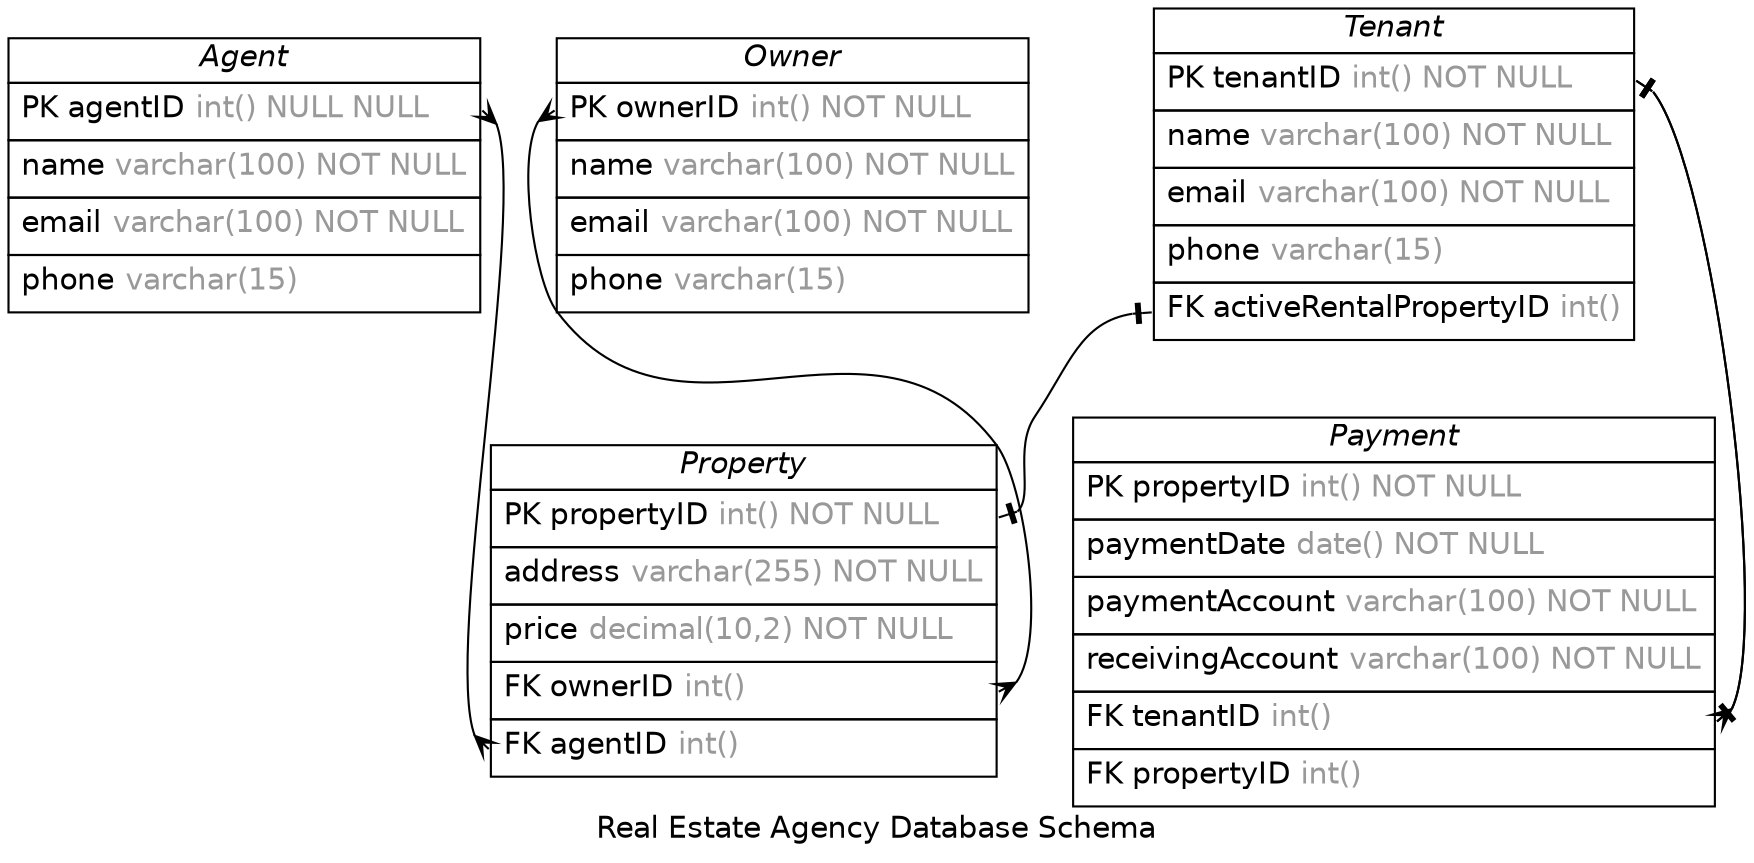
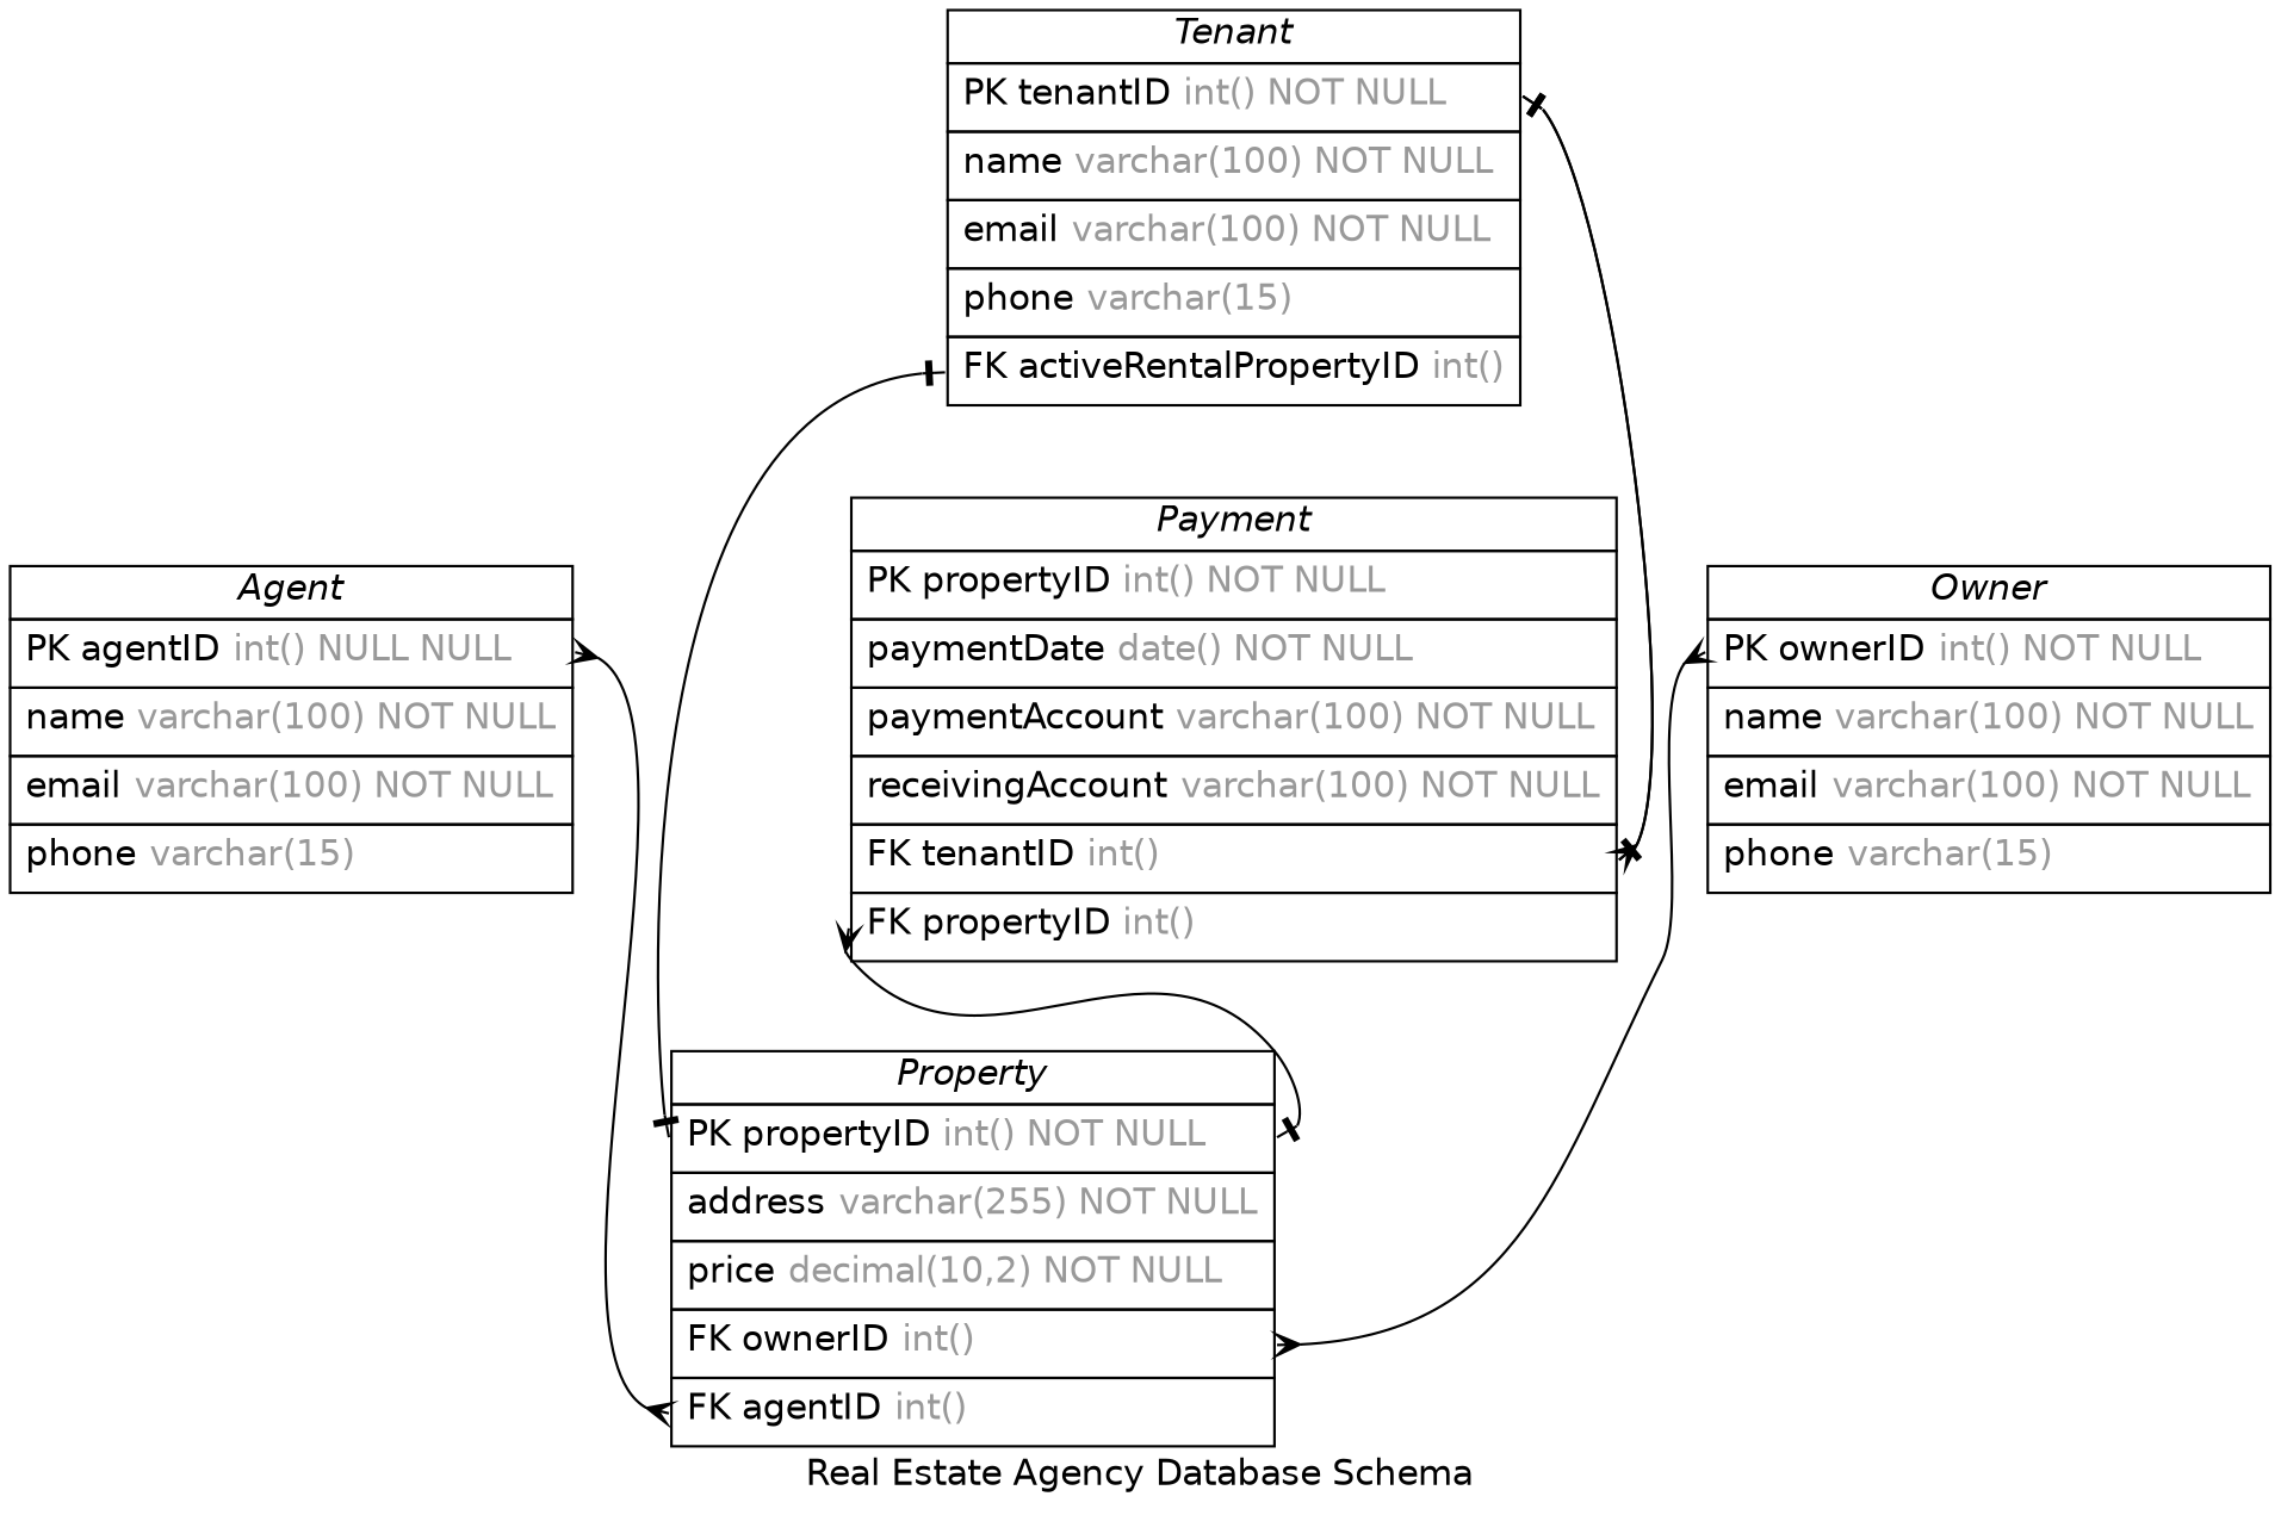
  digraph {
    concentrate=true
    fontname=Helvetica
    label="Real Estate Agency Database Schema"
    nodesep=0.5
    rankdir=TB
    splines=spline
    node [fontname=Helvetica shape=plain]
    edge [arrowhead=noneotee arrowsize=0.9 arrowtail=ocrow dir=both fontname=Helvetica fontsize=12 headport=propertyID labelangle=32 labeldistance=1.8 penwidth=1.0 tailport=tenantID]
    n1 [label=<         <table border="0" cellborder="1" cellspacing="0" >         <tr><td><i>Agent</i></td></tr>         <tr><td port="agentID" align="left" cellpadding="5">PK agentID <font color="grey60">int() NULL NULL</font></td></tr>         <tr><td port="name" align="left" cellpadding="5">name <font color="grey60">varchar(100) NOT NULL</font></td></tr>         <tr><td port="email" align="left" cellpadding="5">email <font color="grey60">varchar(100) NOT NULL</font></td></tr>         <tr><td port="phone" align="left" cellpadding="5">phone <font color="grey60">varchar(15)</font></td></tr>     </table>>]
    n2 [label=<         <table border="0" cellborder="1" cellspacing="0" >         <tr><td><i>Property</i></td></tr>         <tr><td port="propertyID" align="left" cellpadding="5">PK propertyID <font color="grey60">int() NOT NULL</font></td></tr>         <tr><td port="address" align="left" cellpadding="5">address <font color="grey60">varchar(255) NOT NULL</font></td></tr>         <tr><td port="price" align="left" cellpadding="5">price <font color="grey60">decimal(10,2) NOT NULL</font></td></tr>         <tr><td port="ownerID" align="left" cellpadding="5">FK ownerID <font color="grey60">int()</font></td></tr>         <tr><td port="agentID" align="left" cellpadding="5">FK agentID <font color="grey60">int()</font></td></tr>     </table>>]
    n3 [label=<         <table border="0" cellborder="1" cellspacing="0" >         <tr><td><i>Tenant</i></td></tr>         <tr><td port="tenantID" align="left" cellpadding="5">PK tenantID <font color="grey60">int() NOT NULL</font></td></tr>         <tr><td port="name" align="left" cellpadding="5">name <font color="grey60">varchar(100) NOT NULL</font></td></tr>         <tr><td port="email" align="left" cellpadding="5">email <font color="grey60">varchar(100) NOT NULL</font></td></tr>         <tr><td port="phone" align="left" cellpadding="5">phone <font color="grey60">varchar(15)</font></td></tr>         <tr><td port="activeRentalPropertyID" align="left" cellpadding="5">FK activeRentalPropertyID <font color="grey60">int()</font></td></tr>     </table>>]
    n4 [label=<         <table border="0" cellborder="1" cellspacing="0" >         <tr><td><i>Payment</i></td></tr>         <tr><td port="paymentID" align="left" cellpadding="5">PK propertyID <font color="grey60">int() NOT NULL</font></td></tr>         <tr><td port="paymentDate" align="left" cellpadding="5">paymentDate <font color="grey60">date() NOT NULL</font></td></tr>         <tr><td port="paymentAccount" align="left" cellpadding="5">paymentAccount <font color="grey60">varchar(100) NOT NULL</font></td></tr>         <tr><td port="receivingAccount" align="left" cellpadding="5">receivingAccount <font color="grey60">varchar(100) NOT NULL</font></td></tr>         <tr><td port="tenantID" align="left" cellpadding="5">FK tenantID <font color="grey60">int()</font></td></tr>         <tr><td port="propertyID" align="left" cellpadding="5">FK propertyID <font color="grey60">int()</font></td></tr>     </table>>]
    n5 [label=<         <table border="0" cellborder="1" cellspacing="0" >         <tr><td><i>Owner</i></td></tr>         <tr><td port="ownerID" align="left" cellpadding="5">PK ownerID <font color="grey60">int() NOT NULL</font></td></tr>         <tr><td port="name" align="left" cellpadding="5">name <font color="grey60">varchar(100) NOT NULL</font></td></tr>         <tr><td port="email" align="left" cellpadding="5">email <font color="grey60">varchar(100) NOT NULL</font></td></tr>         <tr><td port="phone" align="left" cellpadding="5">phone <font color="grey60">varchar(15)</font></td></tr>     </table>>]
    n1 -> n2 [arrowhead=ocrow headport=agentID tailport=agentID]
    n3 -> n2 [arrowtail=noneotee tailport=activeRentalPropertyID]
    n3 -> n4 [arrowtail=noneotee headport=tenantID]
+   n4 -> n2 [tailport=propertyID]
    n4 -> n3 [headport=tenantID]
    n5 -> n2 [arrowhead=ocrow headport=ownerID tailport=ownerID]
  }
